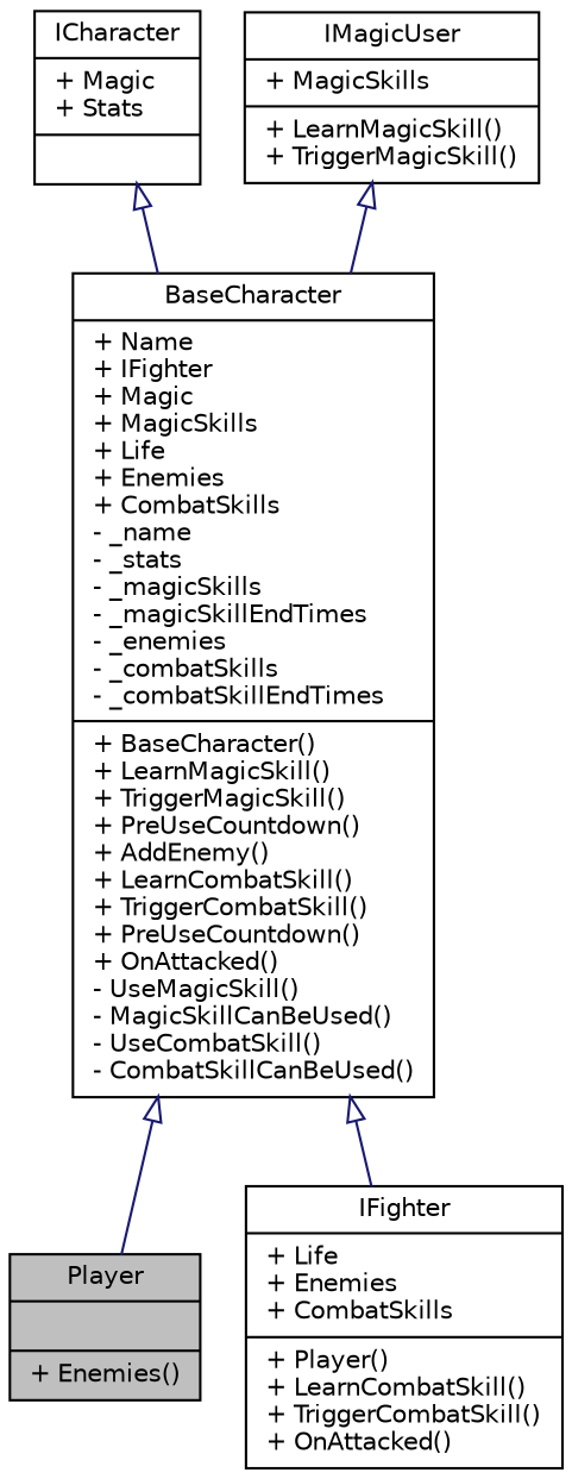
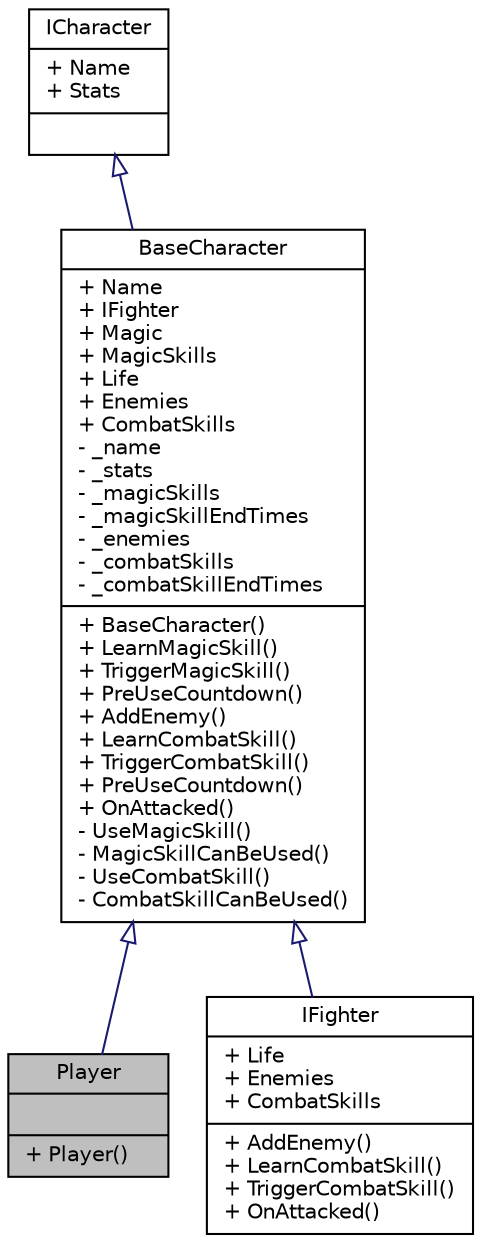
  digraph {
    node [color=black fillcolor=white fontname=Helvetica fontsize=10 shape=record style=filled]
    edge [arrowtail=onormal color=midnightblue dir=back fontname=Helvetica fontsize=10 labelfontname=Helvetica labelfontsize=10 style=solid]
-   n1 [fillcolor=grey75 fontcolor=black height=0.2 label="{Player\n||+ Enemies()\l}" width=0.4]
+   n1 [fillcolor=grey75 fontcolor=black height=0.2 label="{Player\n||+ Player()\l}" width=0.4]
    n2 [height=0.2 label="{BaseCharacter\n|+ Name\l+ IFighter\l+ Magic\l+ MagicSkills\l+ Life\l+ Enemies\l+ CombatSkills\l- _name\l- _stats\l- _magicSkills\l- _magicSkillEndTimes\l- _enemies\l- _combatSkills\l- _combatSkillEndTimes\l|+ BaseCharacter()\l+ LearnMagicSkill()\l+ TriggerMagicSkill()\l+ PreUseCountdown()\l+ AddEnemy()\l+ LearnCombatSkill()\l+ TriggerCombatSkill()\l+ PreUseCountdown()\l+ OnAttacked()\l- UseMagicSkill()\l- MagicSkillCanBeUsed()\l- UseCombatSkill()\l- CombatSkillCanBeUsed()\l}" width=0.4]
-   n3 [height=0.2 label="{IFighter\n|+ Life\l+ Enemies\l+ CombatSkills\l|+ Player()\l+ LearnCombatSkill()\l+ TriggerCombatSkill()\l+ OnAttacked()\l}" width=0.4]
-   n4 [height=0.2 label="{ICharacter\n|+ Magic\l+ Stats\l|}" width=0.4]
-   n5 [height=0.2 label="{IMagicUser\n|+ MagicSkills\l|+ LearnMagicSkill()\l+ TriggerMagicSkill()\l}" width=0.4]
+   n3 [height=0.2 label="{IFighter\n|+ Life\l+ Enemies\l+ CombatSkills\l|+ AddEnemy()\l+ LearnCombatSkill()\l+ TriggerCombatSkill()\l+ OnAttacked()\l}" width=0.4]
+   n4 [height=0.2 label="{ICharacter\n|+ Name\l+ Stats\l|}" width=0.4]
    n2 -> n1
    n2 -> n3
    n4 -> n2
-   n5 -> n2
  }
